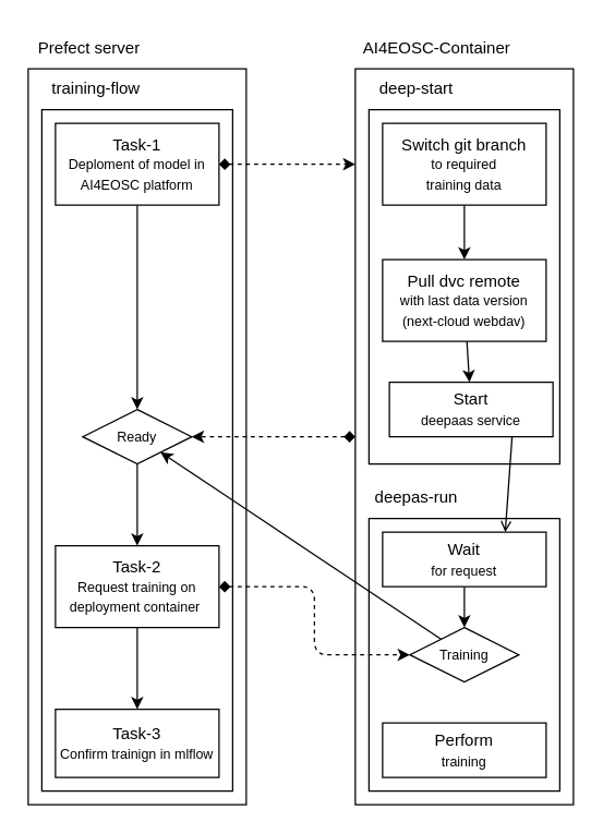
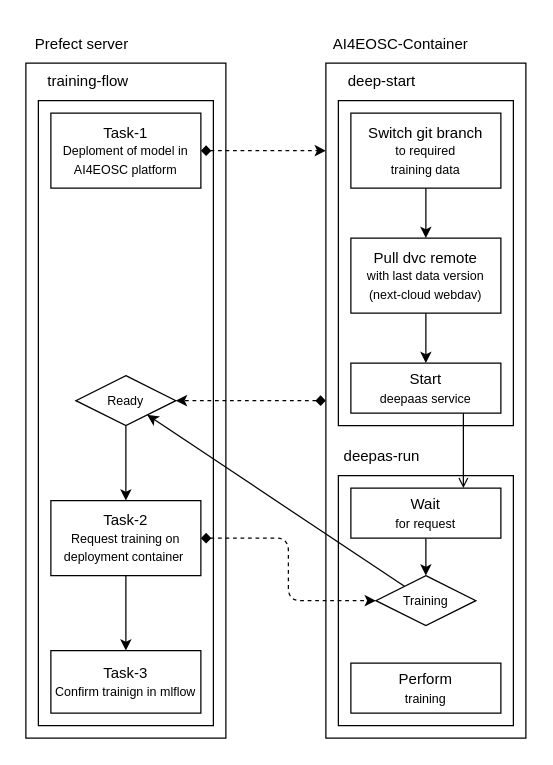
  <mxCell id="0" />
  <mxCell id="1" parent="0" />
  <mxCell id="2" value="" style="rounded=0;whiteSpace=wrap;html=1;fontSize=10;fillColor=none;" parent="1" vertex="1"><mxGeometry x="20" y="50" width="160" height="540" as="geometry" /></mxCell>
  <mxCell id="3" value="" style="rounded=0;whiteSpace=wrap;html=1;fillColor=none;" vertex="1" parent="1"><mxGeometry x="30" y="80" width="140" height="500" as="geometry" /></mxCell>
  <mxCell id="4" value="" style="rounded=0;whiteSpace=wrap;html=1;fillColor=none;" vertex="1" parent="1"><mxGeometry x="260" y="50" width="160" height="540" as="geometry" /></mxCell>
  <mxCell id="5" value="" style="rounded=0;whiteSpace=wrap;html=1;fillColor=none;" vertex="1" parent="1"><mxGeometry x="270" y="380" width="140" height="200" as="geometry" /></mxCell>
  <mxCell id="6" value="" style="rounded=0;whiteSpace=wrap;html=1;fillColor=none;" vertex="1" parent="1"><mxGeometry x="270" y="80" width="140" height="260" as="geometry" /></mxCell>
- <mxCell id="7" value="" style="edgeStyle=none;html=1;fontSize=12;" edge="1" parent="1" source="9" target="32"><mxGeometry relative="1" as="geometry" /></mxCell>
  <mxCell id="8" style="html=1;dashed=1;fontSize=10;startArrow=diamond;startFill=1;" edge="1" parent="1" source="9"><mxGeometry relative="1" as="geometry"><mxPoint x="260" y="120" as="targetPoint" /></mxGeometry></mxCell>
  <mxCell id="9" value="Task-1&lt;br&gt;&lt;font style=&quot;font-size: 10px;&quot;&gt;Deploment of model in AI4EOSC platform&lt;/font&gt;" style="rounded=0;whiteSpace=wrap;html=1;" parent="1" vertex="1"><mxGeometry x="40" y="90" width="120" height="60" as="geometry" /></mxCell>
  <mxCell id="10" value="" style="edgeStyle=none;html=1;" parent="1" source="12" target="13" edge="1"><mxGeometry relative="1" as="geometry" /></mxCell>
  <mxCell id="11" style="edgeStyle=elbowEdgeStyle;html=1;dashed=1;fontSize=10;startArrow=diamond;startFill=1;" edge="1" parent="1" source="12" target="28"><mxGeometry relative="1" as="geometry" /></mxCell>
  <mxCell id="12" value="Task-2&lt;br&gt;&lt;font style=&quot;font-size: 10px;&quot;&gt;Request training on deployment container&amp;nbsp;&lt;/font&gt;" style="rounded=0;whiteSpace=wrap;html=1;" parent="1" vertex="1"><mxGeometry x="40" y="400" width="120" height="60" as="geometry" /></mxCell>
  <mxCell id="13" value="Task-3&lt;br&gt;&lt;font style=&quot;font-size: 10px;&quot;&gt;Confirm trainign in mlflow&lt;/font&gt;" style="rounded=0;whiteSpace=wrap;html=1;" parent="1" vertex="1"><mxGeometry x="40" y="520" width="120" height="50" as="geometry" /></mxCell>
  <mxCell id="14" style="edgeStyle=none;html=1;" edge="1" parent="1" source="15" target="18"><mxGeometry relative="1" as="geometry" /></mxCell>
  <mxCell id="15" value="&lt;font style=&quot;&quot;&gt;&lt;font style=&quot;font-size: 12px;&quot;&gt;Switch git branch&lt;/font&gt;&lt;br&gt;&lt;span style=&quot;font-size: 10px;&quot;&gt;to required&lt;/span&gt;&lt;br&gt;&lt;span style=&quot;font-size: 10px;&quot;&gt;training&amp;nbsp;data&lt;/span&gt;&lt;/font&gt;" style="rounded=0;whiteSpace=wrap;html=1;" parent="1" vertex="1"><mxGeometry x="280" y="90" width="120" height="60" as="geometry" /></mxCell>
  <mxCell id="16" value="&lt;font style=&quot;font-size: 12px;&quot;&gt;Prefect server&lt;/font&gt;" style="text;html=1;strokeColor=none;fillColor=none;align=center;verticalAlign=middle;whiteSpace=wrap;rounded=0;fontSize=12;" parent="1" vertex="1"><mxGeometry x="20" y="20" width="90" height="30" as="geometry" /></mxCell>
  <mxCell id="17" value="" style="edgeStyle=none;html=1;" edge="1" parent="1" source="18" target="21"><mxGeometry relative="1" as="geometry" /></mxCell>
  <mxCell id="18" value="&lt;font style=&quot;&quot;&gt;&lt;font style=&quot;font-size: 12px;&quot;&gt;Pull dvc remote &lt;/font&gt;&lt;br&gt;&lt;span style=&quot;font-size: 10px;&quot;&gt;with last data version&lt;/span&gt;&lt;br&gt;&lt;span style=&quot;font-size: 10px;&quot;&gt;(next-cloud webdav)&lt;/span&gt;&lt;/font&gt;" style="rounded=0;whiteSpace=wrap;html=1;" vertex="1" parent="1"><mxGeometry x="280" y="190" width="120" height="60" as="geometry" /></mxCell>
  <mxCell id="19" style="edgeStyle=none;html=1;exitX=0.75;exitY=1;exitDx=0;exitDy=0;entryX=0.75;entryY=0;entryDx=0;entryDy=0;endArrow=open;" edge="1" parent="1" source="21" target="25"><mxGeometry relative="1" as="geometry" /></mxCell>
  <mxCell id="20" style="html=1;entryX=1;entryY=0.5;entryDx=0;entryDy=0;fontSize=10;dashed=1;startArrow=diamond;startFill=1;exitX=0;exitY=0.5;exitDx=0;exitDy=0;" edge="1" parent="1" source="4" target="32"><mxGeometry relative="1" as="geometry" /></mxCell>
- <mxCell id="21" value="Start &lt;br&gt;&lt;font style=&quot;font-size: 10px;&quot;&gt;deepaas service&lt;/font&gt;" style="rounded=0;whiteSpace=wrap;html=1;" vertex="1" parent="1"><mxGeometry x="285" y="280" width="120" height="40" as="geometry" /></mxCell>
+ <mxCell id="21" value="Start &lt;br&gt;&lt;font style=&quot;font-size: 10px;&quot;&gt;deepaas service&lt;/font&gt;" style="rounded=0;whiteSpace=wrap;html=1;" vertex="1" parent="1"><mxGeometry x="280" y="290" width="120" height="40" as="geometry" /></mxCell>
  <mxCell id="22" value="&lt;font style=&quot;font-size: 12px;&quot;&gt;deep-start&lt;/font&gt;" style="text;html=1;strokeColor=none;fillColor=none;align=center;verticalAlign=middle;whiteSpace=wrap;rounded=0;fontSize=12;" vertex="1" parent="1"><mxGeometry x="270" y="50" width="70" height="30" as="geometry" /></mxCell>
  <mxCell id="23" value="&lt;font style=&quot;font-size: 12px;&quot;&gt;AI4EOSC-Container&lt;/font&gt;" style="text;html=1;strokeColor=none;fillColor=none;align=center;verticalAlign=middle;whiteSpace=wrap;rounded=0;fontSize=12;" vertex="1" parent="1"><mxGeometry x="260" y="20" width="120" height="30" as="geometry" /></mxCell>
  <mxCell id="24" value="" style="edgeStyle=none;html=1;" edge="1" parent="1" source="25" target="28"><mxGeometry relative="1" as="geometry" /></mxCell>
  <mxCell id="25" value="Wait&lt;br&gt;&lt;font style=&quot;font-size: 10px;&quot;&gt;for request&lt;/font&gt;" style="rounded=0;whiteSpace=wrap;html=1;" vertex="1" parent="1"><mxGeometry x="280" y="390" width="120" height="40" as="geometry" /></mxCell>
  <mxCell id="26" value="&lt;font style=&quot;font-size: 12px;&quot;&gt;deepas-run&lt;/font&gt;" style="text;html=1;strokeColor=none;fillColor=none;align=center;verticalAlign=middle;whiteSpace=wrap;rounded=0;fontSize=10;" vertex="1" parent="1"><mxGeometry x="270" y="350" width="70" height="30" as="geometry" /></mxCell>
  <mxCell id="27" value="" style="edgeStyle=none;html=1;" edge="1" parent="1" source="28" target="32"><mxGeometry relative="1" as="geometry" /></mxCell>
  <mxCell id="28" value="Training" style="rhombus;whiteSpace=wrap;html=1;rounded=0;fontSize=10;" vertex="1" parent="1"><mxGeometry x="300" y="460" width="80" height="40" as="geometry" /></mxCell>
  <mxCell id="29" value="Perform&lt;br&gt;&lt;font style=&quot;font-size: 10px;&quot;&gt;training&lt;/font&gt;" style="whiteSpace=wrap;html=1;rounded=0;" vertex="1" parent="1"><mxGeometry x="280" y="530" width="120" height="40" as="geometry" /></mxCell>
  <mxCell id="30" value="&lt;font style=&quot;font-size: 12px;&quot;&gt;training-flow&lt;/font&gt;" style="text;html=1;strokeColor=none;fillColor=none;align=center;verticalAlign=middle;whiteSpace=wrap;rounded=0;fontSize=12;" vertex="1" parent="1"><mxGeometry x="30" y="50" width="80" height="30" as="geometry" /></mxCell>
  <mxCell id="31" style="edgeStyle=none;html=1;entryX=0.5;entryY=0;entryDx=0;entryDy=0;fontSize=10;" edge="1" parent="1" source="32" target="12"><mxGeometry relative="1" as="geometry" /></mxCell>
  <mxCell id="32" value="&lt;font style=&quot;font-size: 10px;&quot;&gt;Ready&lt;/font&gt;" style="rhombus;whiteSpace=wrap;html=1;rounded=0;" vertex="1" parent="1"><mxGeometry x="60" y="300" width="80" height="40" as="geometry" /></mxCell>
